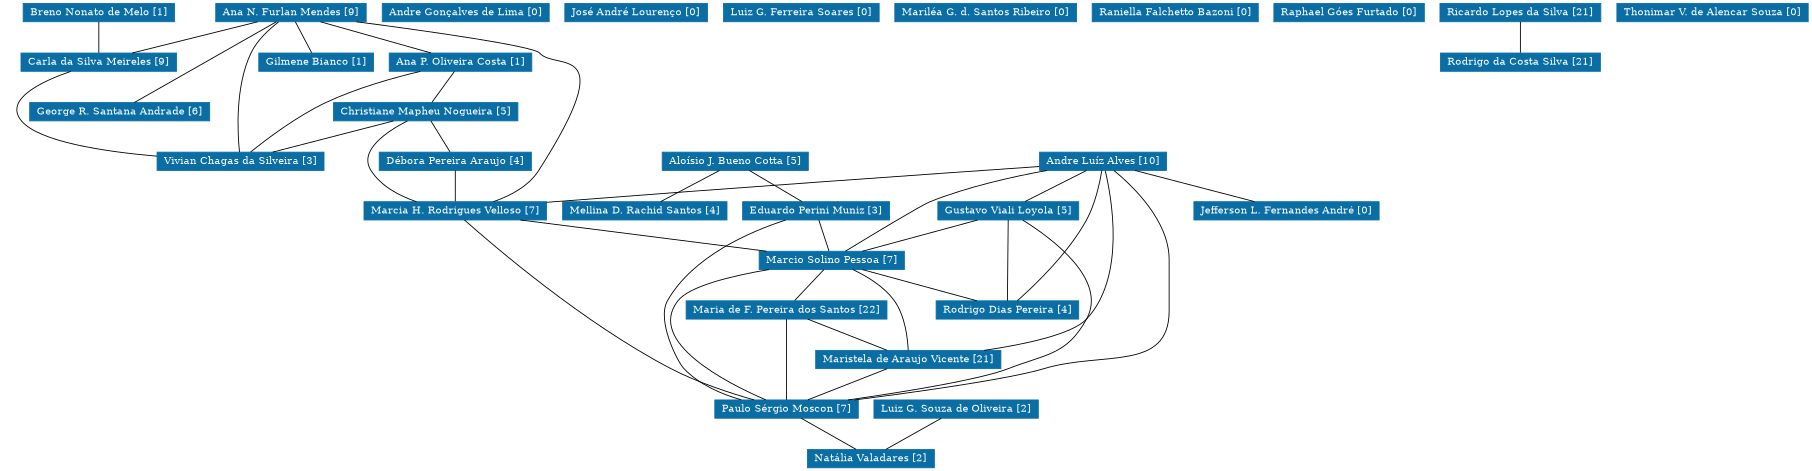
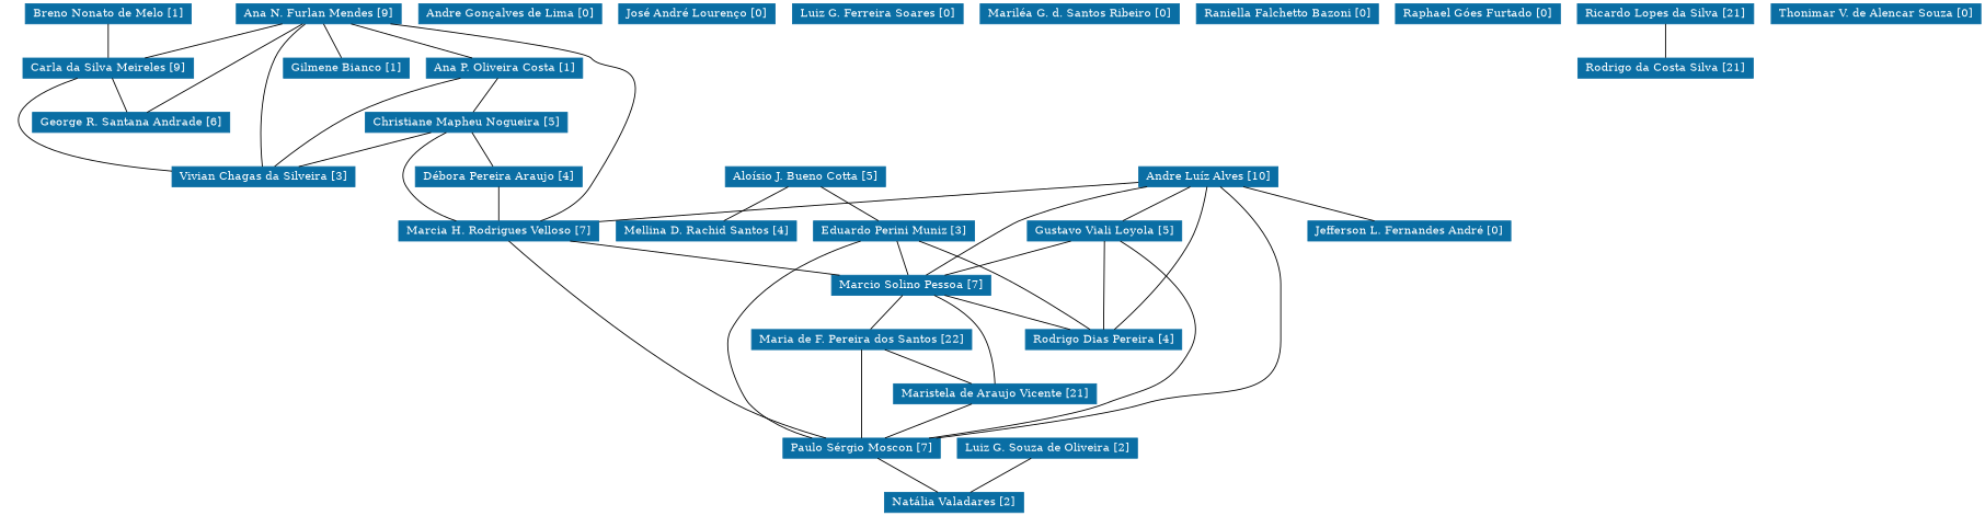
  strict graph {
    node [color="#0A6EA4" fontcolor="#FFFFFF" fontsize=12 shape=rectangle style=filled]
    n1 [height=0.29167 label="Aloísio J. Bueno Cotta [5]" width=1.9583]
    n2 [height=0.29167 label="Eduardo Perini Muniz [3]" width=1.9167]
    n3 [height=0.29167 label="Mellina D. Rachid Santos [4]" width=2.1528]
    n4 [height=0.29167 label="Marcio Solino Pessoa [7]" width=1.8889]
    n5 [height=0.29167 label="Paulo Sérgio Moscon [7]" width=1.875]
    n6 [height=0.29167 label="Rodrigo Dias Pereira [4]" width=1.8472]
    n7 [height=0.29167 label="Maria de F. Pereira dos Santos [22]" width=2.5417]
    n8 [height=0.29167 label="Maristela de Araujo Vicente [21]" width=2.375]
    n9 [height=0.29167 label="Natália Valadares [2]" width=1.6111]
    n10 [height=0.29167 label="Ana N. Furlan Mendes [9]" width=1.9861]
    n11 [height=0.29167 label="Ana P. Oliveira Costa [1]" width=1.8889]
    n12 [height=0.29167 label="Carla da Silva Meireles [9]" width=1.9861]
    n13 [height=0.29167 label="George R. Santana Andrade [6]" width=2.3194]
    n14 [height=0.29167 label="Gilmene Bianco [1]" width=1.5278]
    n15 [height=0.29167 label="Vivian Chagas da Silveira [3]" width=2.1667]
    n16 [height=0.29167 label="Marcia H. Rodrigues Velloso [7]" width=2.375]
    n17 [height=0.29167 label="Christiane Mapheu Nogueira [5]" width=2.3611]
    n18 [height=0.29167 label="Débora Pereira Araujo [4]" width=1.9444]
    n19 [height=0.29167 label="Andre Gonçalves de Lima [0]" width=2.1944]
    n20 [height=0.29167 label="Andre Luíz Alves [10]" width=1.7222]
    n21 [height=0.29167 label="Gustavo Viali Loyola [5]" width=1.875]
    n22 [height=0.29167 label="Jefferson L. Fernandes André [0]" width=2.4028]
    n23 [height=0.29167 label="Breno Nonato de Melo [1]" width=1.9861]
    n24 [height=0.29167 label="José André Lourenço [0]" width=1.8611]
    n25 [height=0.29167 label="Luiz G. Souza de Oliveira [2]" width=2.1944]
    n26 [height=0.29167 label="Luiz G. Ferreira Soares [0]" width=2]
    n27 [height=0.29167 label="Mariléa G. d. Santos Ribeiro [0]" width=2.3472]
    n28 [height=0.29167 label="Raniella Falchetto Bazoni [0]" width=2.1528]
    n29 [height=0.29167 label="Raphael Góes Furtado [0]" width=1.9444]
    n30 [height=0.29167 label="Ricardo Lopes da Silva [21]" width=2.0833]
    n31 [height=0.29167 label="Rodrigo da Costa Silva [21]" width=2.0694]
    n32 [height=0.29167 label="Thonimar V. de Alencar Souza [0]" width=2.4861]
    n1 -- n2
    n1 -- n3
    n2 -- n4
    n2 -- n5
-   n4 -- n5
+   n2 -- n6
    n4 -- n6
    n4 -- n7
    n4 -- n8
    n5 -- n9
    n7 -- n5
    n7 -- n8
    n8 -- n5
    n10 -- n11
    n10 -- n12
    n10 -- n13
    n10 -- n14
    n10 -- n15
    n10 -- n16
    n11 -- n15
    n11 -- n17
+   n12 -- n13
    n12 -- n15
    n16 -- n4
    n16 -- n5
    n17 -- n15
    n17 -- n16
    n17 -- n18
    n18 -- n16
    n20 -- n4
    n20 -- n5
    n20 -- n6
-   n20 -- n8
    n20 -- n16
    n20 -- n21
    n20 -- n22
    n21 -- n4
    n21 -- n5
    n21 -- n6
    n23 -- n12
    n25 -- n9
    n30 -- n31
  }
